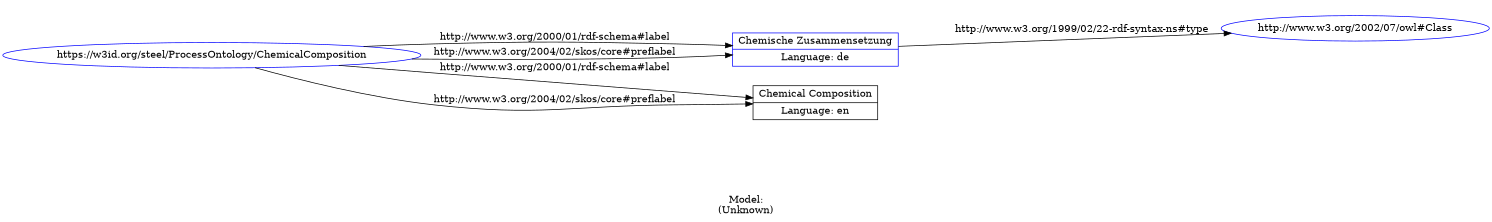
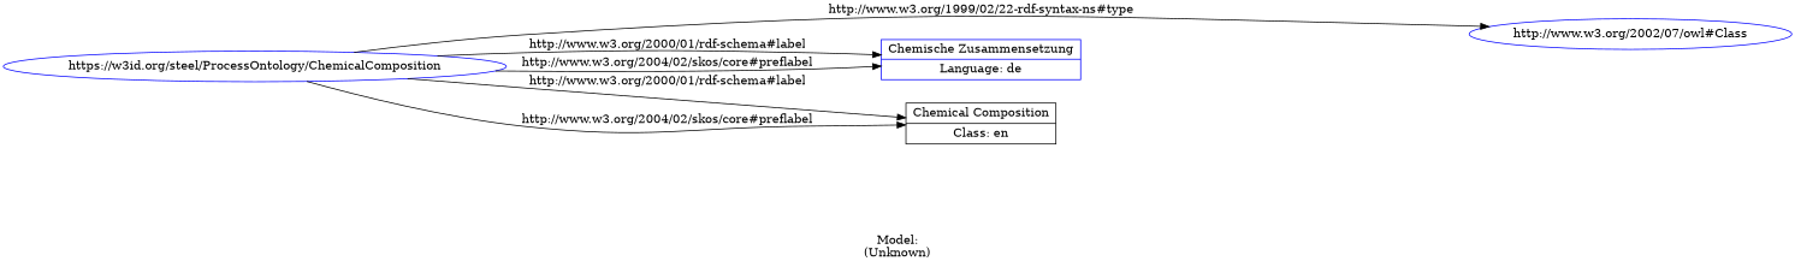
  digraph {
    label="\n\nModel:\n(Unknown)"
    rankdir=LR
    node [color=blue shape=ellipse]
    n1 [label="https://w3id.org/steel/ProcessOntology/ChemicalComposition"]
    n2 [label="http://www.w3.org/2002/07/owl#Class"]
    n3 [label="Chemische Zusammensetzung|Language: de" shape=record]
-   n4 [label="Chemical Composition|Language: en" shape=record color=""]
-   n3 -> n2 [label="http://www.w3.org/1999/02/22-rdf-syntax-ns#type"]
+   n4 [label="Chemical Composition|Class: en" shape=record color=""]
+   n1 -> n2 [label="http://www.w3.org/1999/02/22-rdf-syntax-ns#type"]
    n1 -> n3 [label="http://www.w3.org/2000/01/rdf-schema#label"]
    n1 -> n3 [label="http://www.w3.org/2004/02/skos/core#preflabel"]
    n1 -> n4 [label="http://www.w3.org/2000/01/rdf-schema#label"]
    n1 -> n4 [label="http://www.w3.org/2004/02/skos/core#preflabel"]
  }
